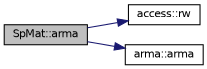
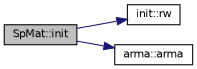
  digraph {
    rankdir=LR
    node [color=black fillcolor=white fontname=Helvetica fontsize=10 shape=record style=filled]
    edge [color=midnightblue fontname=Helvetica fontsize=10 labelfontname=Helvetica labelfontsize=10 style=solid]
-   n1 [fillcolor=grey75 fontcolor=black height=0.2 label="SpMat::arma" width=0.4]
-   n2 [height=0.2 label="access::rw" width=0.4]
+   n1 [fillcolor=grey75 fontcolor=black height=0.2 label="SpMat::init" width=0.4]
+   n2 [height=0.2 label="init::rw" width=0.4]
    n3 [height=0.2 label="arma::arma" width=0.4]
    n1 -> n2
    n1 -> n3
  }
